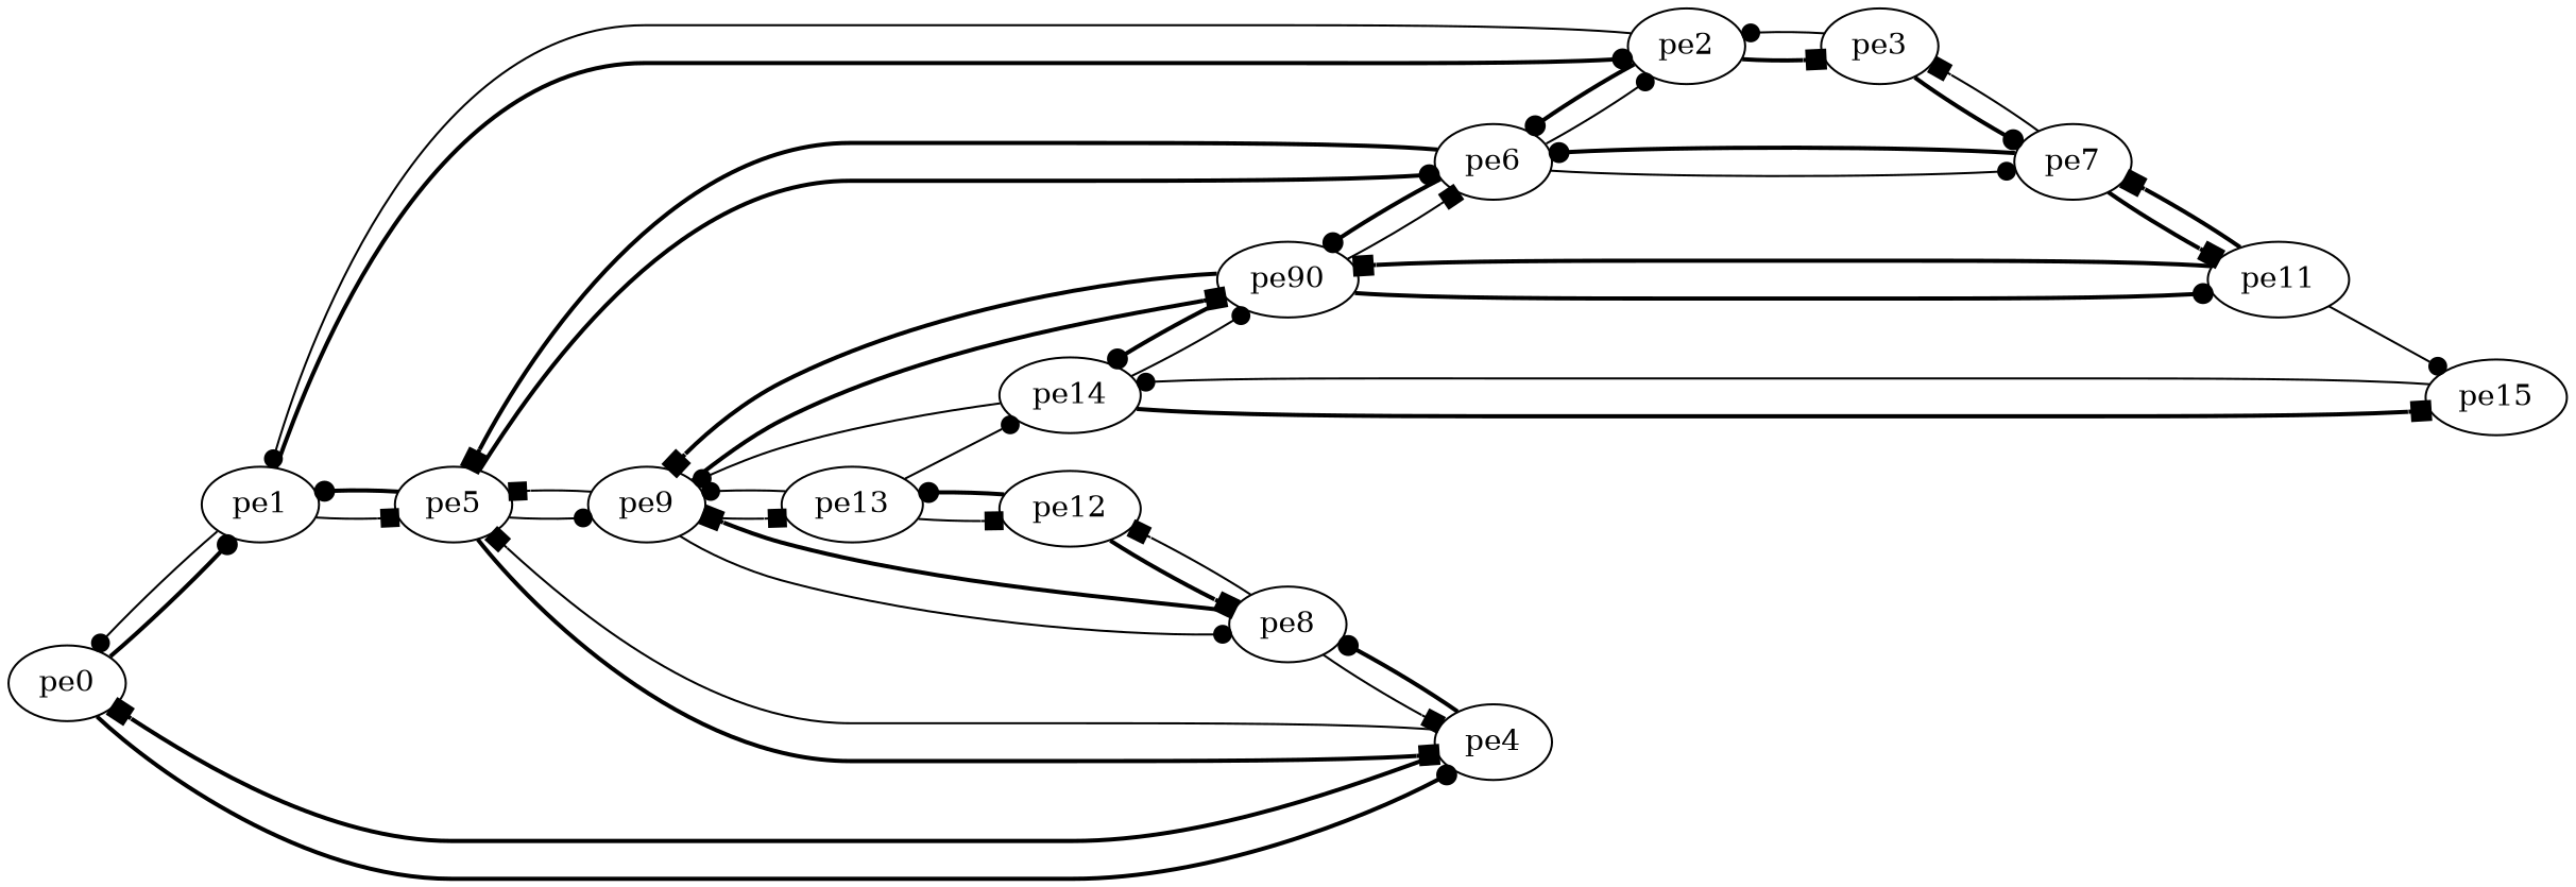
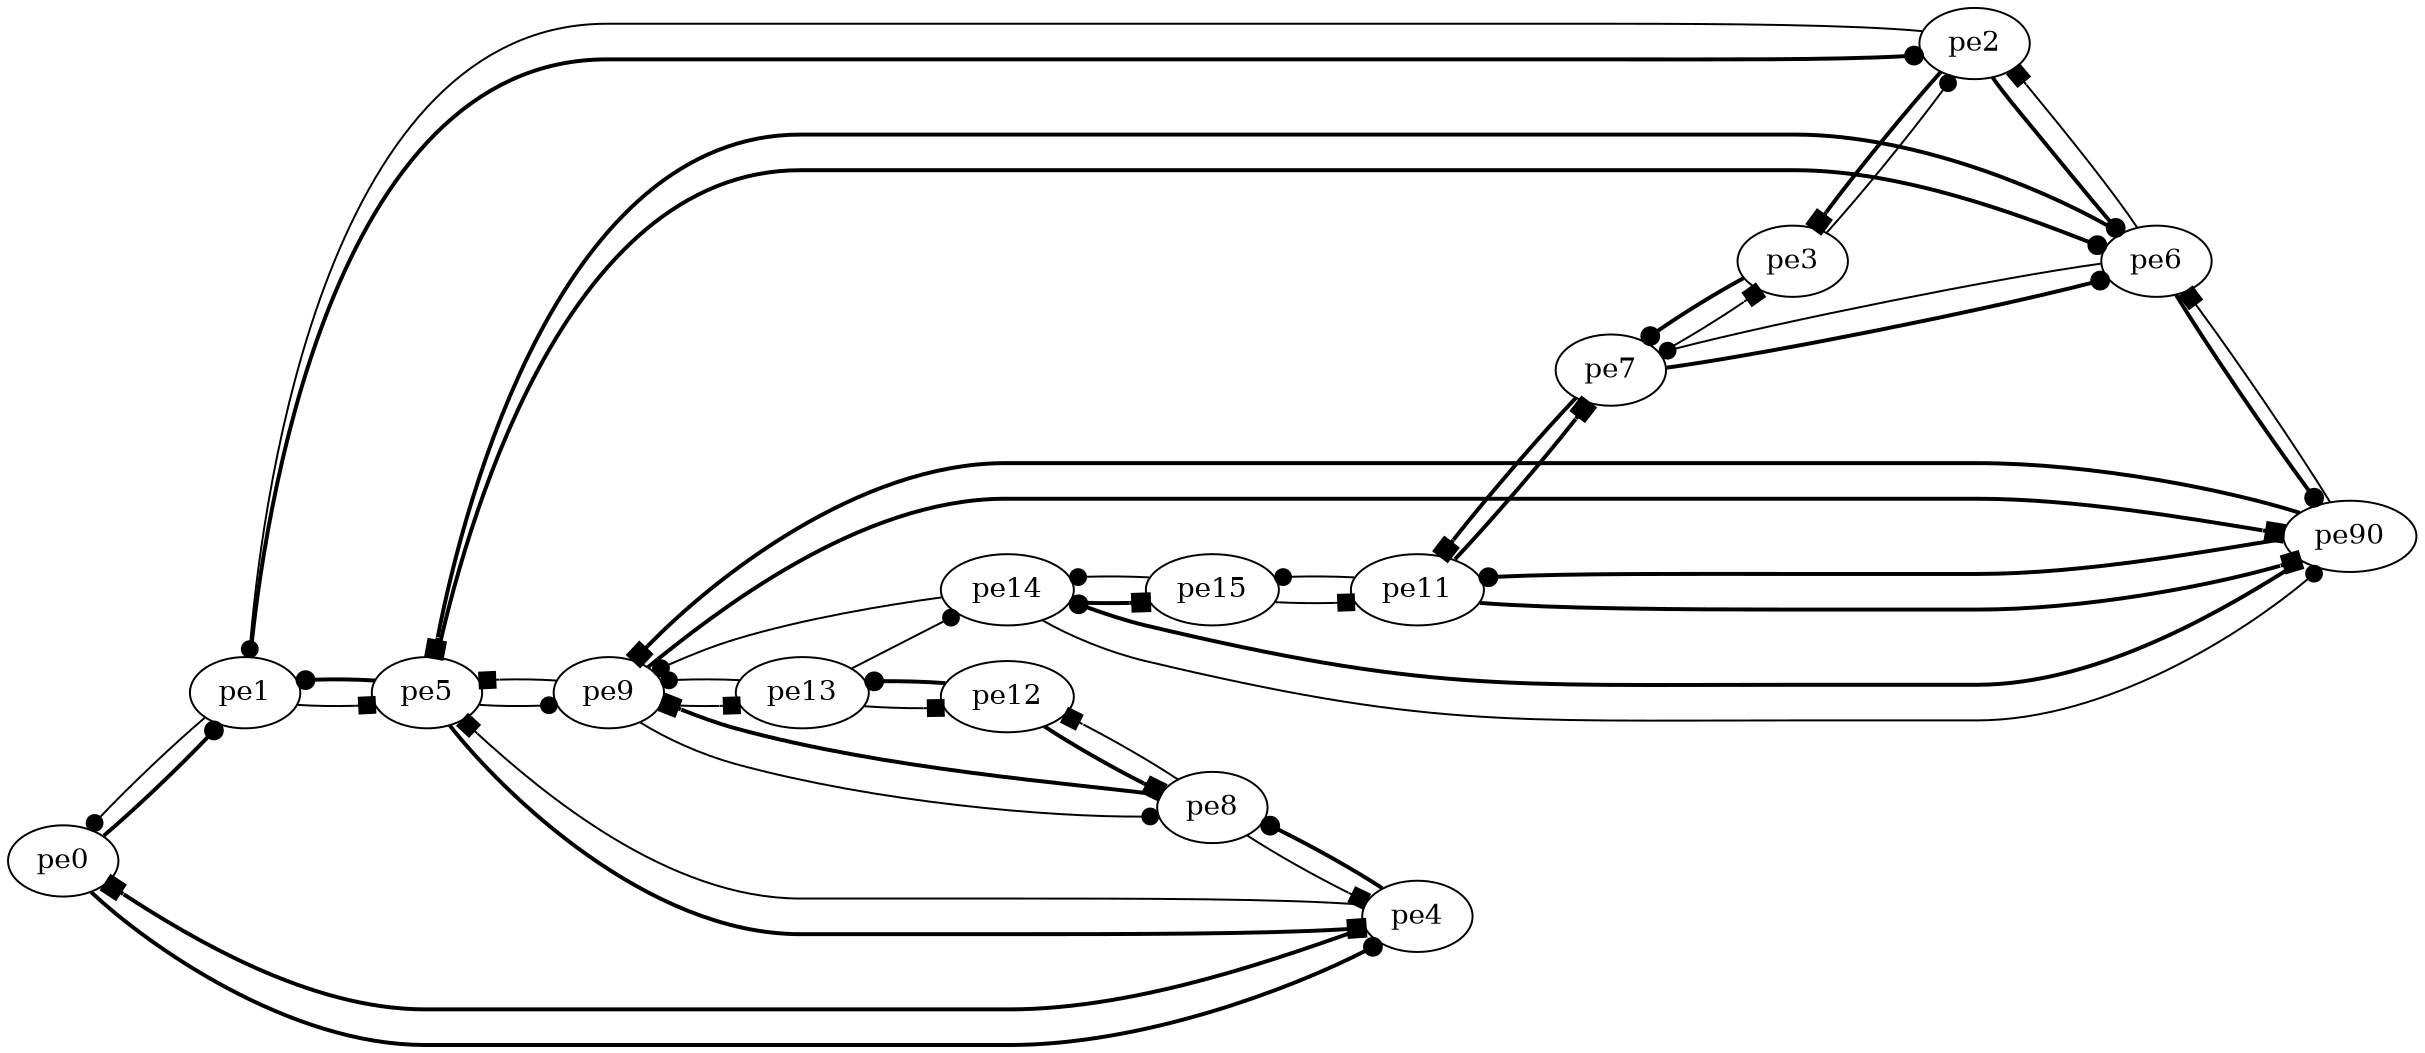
  digraph {
    rankdir=LR
    edge [arrowhead=dot style=bold]
    pe0
    pe1
    pe4
    pe2
    pe5
    pe8
    pe3
    pe6
    pe9
    pe7
    n11 [label=pe90]
    pe11
    pe12
    pe13
    pe14
    pe15
    pe0 -> pe1
    pe0 -> pe4
    pe1 -> pe0 [style=solid]
    pe1 -> pe2
    pe1 -> pe5 [arrowhead=box style=solid]
    pe4 -> pe0 [arrowhead=box]
    pe4 -> pe5 [arrowhead=box style=solid]
    pe4 -> pe8
    pe2 -> pe1 [style=solid]
    pe2 -> pe3 [arrowhead=box]
    pe2 -> pe6
    pe5 -> pe1
    pe5 -> pe4 [arrowhead=box]
    pe5 -> pe6
    pe5 -> pe9 [style=solid]
    pe8 -> pe4 [arrowhead=box style=solid]
    pe8 -> pe9 [arrowhead=box]
    pe8 -> pe12 [arrowhead=box style=solid]
    pe3 -> pe2 [style=solid]
    pe3 -> pe7
-   pe6 -> pe2 [style=solid]
+   pe6 -> pe2 [arrowhead=box style=solid]
    pe6 -> pe5 [arrowhead=box]
    pe6 -> pe7 [style=solid]
    pe6 -> n11
    pe9 -> pe5 [arrowhead=box style=solid]
    pe9 -> pe8 [style=solid]
    pe9 -> n11 [arrowhead=box]
    pe9 -> pe13 [arrowhead=box style=solid]
    pe7 -> pe3 [arrowhead=box style=solid]
    pe7 -> pe6
    pe7 -> pe11 [arrowhead=box]
    n11 -> pe6 [arrowhead=box style=solid]
    n11 -> pe9 [arrowhead=box]
    n11 -> pe11
    n11 -> pe14
    pe11 -> pe7 [arrowhead=box]
    pe11 -> n11 [arrowhead=box]
    pe11 -> pe15 [style=solid]
    pe12 -> pe8 [arrowhead=box]
    pe12 -> pe13
    pe13 -> pe9 [style=solid]
    pe13 -> pe12 [arrowhead=box style=solid]
    pe13 -> pe14 [style=solid]
    pe14 -> pe9 [style=solid]
    pe14 -> n11 [style=solid]
    pe14 -> pe15 [arrowhead=box]
+   pe15 -> pe11 [arrowhead=box style=solid]
    pe15 -> pe14 [style=solid]
  }
